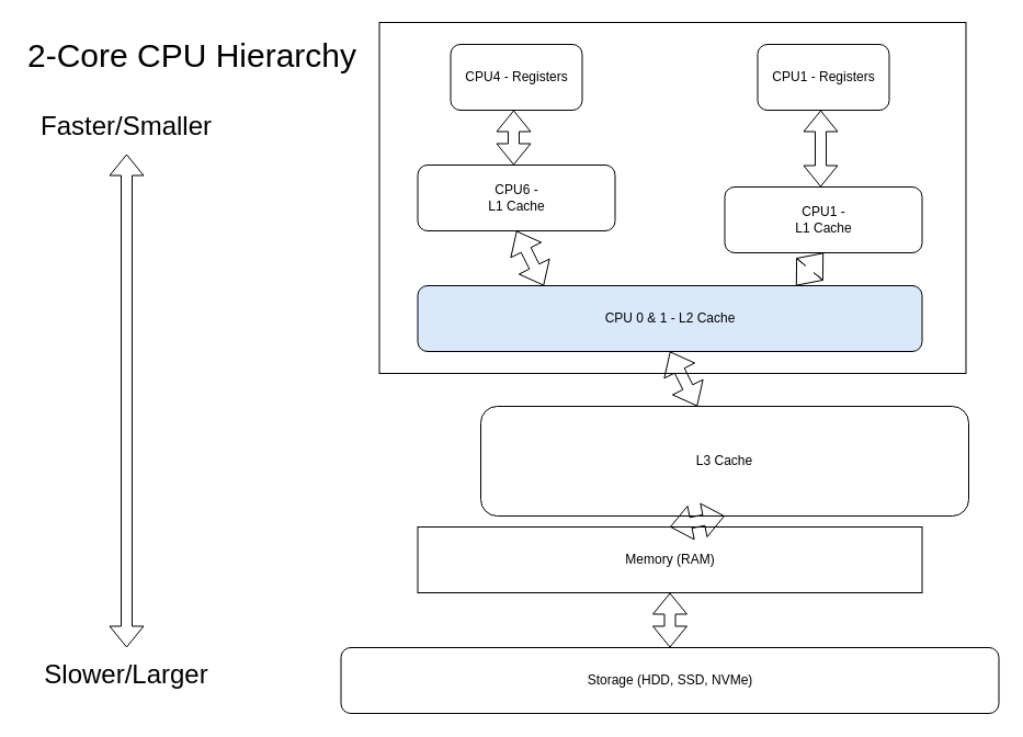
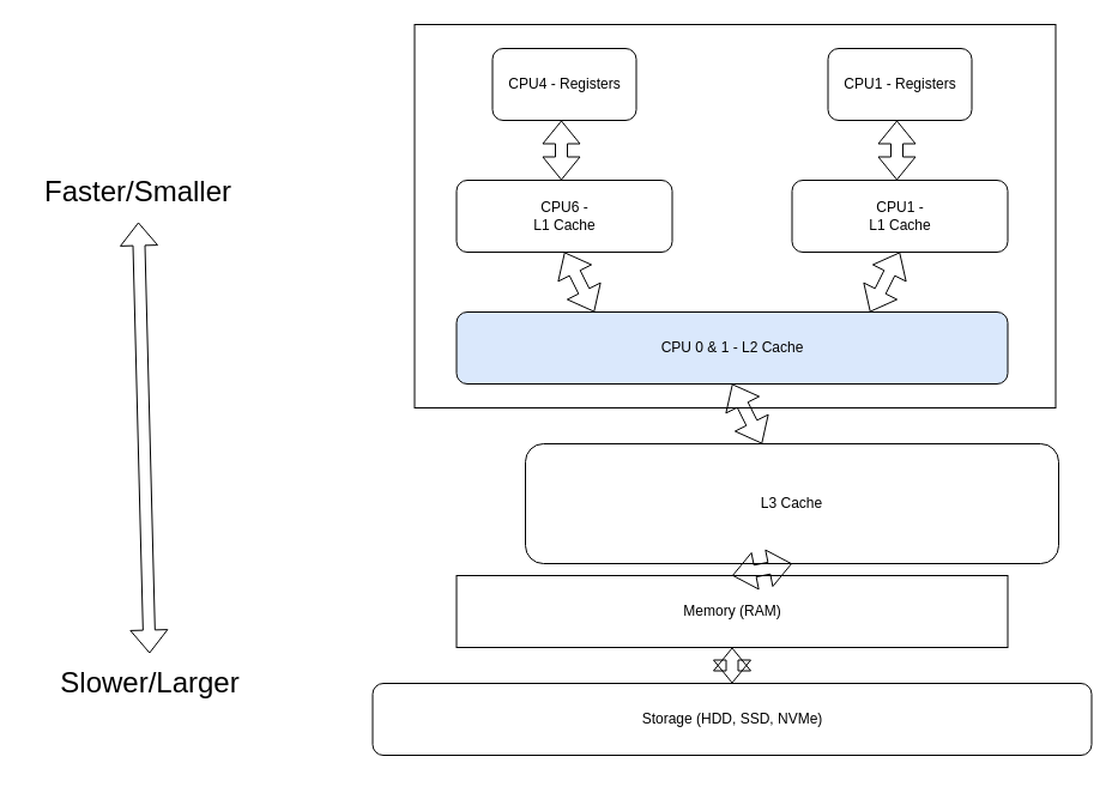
  <mxCell id="0" />
  <mxCell id="1" parent="0" />
  <mxCell id="2" value="" style="rounded=0;whiteSpace=wrap;html=1;" vertex="1" parent="1"><mxGeometry x="345.5" y="20" width="535" height="320" as="geometry" /></mxCell>
  <mxCell id="3" value="CPU4 - Registers" style="rounded=1;whiteSpace=wrap;html=1;" parent="1" vertex="1"><mxGeometry x="410.5" y="40" width="120" height="60" as="geometry" /></mxCell>
  <mxCell id="4" value="CPU6 - &lt;br&gt;&lt;div&gt;L1 Cache&lt;/div&gt;" style="rounded=1;whiteSpace=wrap;html=1;" parent="1" vertex="1"><mxGeometry x="380.5" y="150" width="180" height="60" as="geometry" /></mxCell>
  <mxCell id="5" value="CPU 0 &amp;amp; 1 - L2 Cache" style="rounded=1;whiteSpace=wrap;html=1;fillColor=#dae8fc;" parent="1" vertex="1"><mxGeometry x="380.5" y="260" width="460" height="60" as="geometry" /></mxCell>
  <mxCell id="6" value="L3 Cache" style="rounded=1;whiteSpace=wrap;html=1;" parent="1" vertex="1"><mxGeometry x="438" y="370" width="445" height="100" as="geometry" /></mxCell>
  <mxCell id="7" value="Memory (RAM)" style="whiteSpace=wrap;html=1;rounded=0;" parent="1" vertex="1"><mxGeometry x="380.5" y="480" width="460" height="60" as="geometry" /></mxCell>
- <mxCell id="8" value="Storage (HDD, SSD, NVMe)" style="rounded=1;whiteSpace=wrap;html=1;" parent="1" vertex="1"><mxGeometry x="310.5" y="590" width="600" height="60" as="geometry" /></mxCell>
- <mxCell id="9" value="&lt;font style=&quot;font-size: 24px;&quot;&gt;Faster/Smaller&lt;/font&gt;" style="text;html=1;strokeColor=none;fillColor=none;align=center;verticalAlign=middle;whiteSpace=wrap;rounded=0;" parent="1" vertex="1"><mxGeometry x="20" y="90" width="190" height="50" as="geometry" /></mxCell>
- <mxCell id="10" value="&lt;font style=&quot;font-size: 24px;&quot;&gt;Slower/Larger&lt;/font&gt;" style="text;html=1;strokeColor=none;fillColor=none;align=center;verticalAlign=middle;whiteSpace=wrap;rounded=0;" parent="1" vertex="1"><mxGeometry x="20" y="590" width="190" height="50" as="geometry" /></mxCell>
+ <mxCell id="8" value="Storage (HDD, SSD, NVMe)" style="rounded=1;whiteSpace=wrap;html=1;" parent="1" vertex="1"><mxGeometry x="310.5" y="570" width="600" height="60" as="geometry" /></mxCell>
+ <mxCell id="9" value="&lt;font style=&quot;font-size: 24px;&quot;&gt;Faster/Smaller&lt;/font&gt;" style="text;html=1;strokeColor=none;fillColor=none;align=center;verticalAlign=middle;whiteSpace=wrap;rounded=0;" parent="1" vertex="1"><mxGeometry x="20" y="135" width="190" height="50" as="geometry" /></mxCell>
+ <mxCell id="10" value="&lt;font style=&quot;font-size: 24px;&quot;&gt;Slower/Larger&lt;/font&gt;" style="text;html=1;strokeColor=none;fillColor=none;align=center;verticalAlign=middle;whiteSpace=wrap;rounded=0;" parent="1" vertex="1"><mxGeometry x="30" y="545" width="190" height="50" as="geometry" /></mxCell>
  <mxCell id="11" value="" style="shape=flexArrow;endArrow=classic;startArrow=classic;html=1;rounded=0;entryX=0.5;entryY=1;entryDx=0;entryDy=0;exitX=0.25;exitY=0;exitDx=0;exitDy=0;" edge="1" parent="1" source="5" target="4"><mxGeometry width="100" height="100" relative="1" as="geometry"><mxPoint x="480.5" y="310" as="sourcePoint" /><mxPoint x="580.5" y="210" as="targetPoint" /></mxGeometry></mxCell>
  <mxCell id="12" value="" style="shape=flexArrow;endArrow=classic;startArrow=classic;html=1;rounded=0;entryX=0.5;entryY=1;entryDx=0;entryDy=0;" edge="1" parent="1" source="6" target="5"><mxGeometry width="100" height="100" relative="1" as="geometry"><mxPoint x="555" y="420" as="sourcePoint" /><mxPoint x="655" y="320" as="targetPoint" /></mxGeometry></mxCell>
  <mxCell id="13" value="" style="shape=flexArrow;endArrow=classic;startArrow=classic;html=1;rounded=0;entryX=0.5;entryY=1;entryDx=0;entryDy=0;exitX=0.5;exitY=0;exitDx=0;exitDy=0;" edge="1" parent="1" source="7" target="6"><mxGeometry width="100" height="100" relative="1" as="geometry"><mxPoint x="620" y="380" as="sourcePoint" /><mxPoint x="620" y="330" as="targetPoint" /></mxGeometry></mxCell>
  <mxCell id="14" value="" style="shape=flexArrow;endArrow=classic;startArrow=classic;html=1;rounded=0;entryX=0.5;entryY=1;entryDx=0;entryDy=0;" edge="1" parent="1" source="8" target="7"><mxGeometry width="100" height="100" relative="1" as="geometry"><mxPoint x="621" y="490" as="sourcePoint" /><mxPoint x="621" y="440" as="targetPoint" /></mxGeometry></mxCell>
  <mxCell id="15" value="" style="shape=flexArrow;endArrow=classic;startArrow=classic;html=1;rounded=0;entryX=0.5;entryY=1;entryDx=0;entryDy=0;" edge="1" parent="1" source="10" target="9"><mxGeometry width="100" height="100" relative="1" as="geometry"><mxPoint x="120" y="380" as="sourcePoint" /><mxPoint x="220" y="280" as="targetPoint" /></mxGeometry></mxCell>
- <mxCell id="16" value="&lt;font style=&quot;font-size: 30px;&quot;&gt;2-Core CPU Hierarchy&lt;br&gt;&lt;/font&gt;" style="text;html=1;strokeColor=none;fillColor=none;align=center;verticalAlign=middle;whiteSpace=wrap;rounded=0;" vertex="1" parent="1"><mxGeometry x="20" y="20" width="310" height="60" as="geometry" /></mxCell>
  <mxCell id="17" value="" style="shape=flexArrow;endArrow=classic;startArrow=classic;html=1;rounded=0;entryX=0.5;entryY=1;entryDx=0;entryDy=0;exitX=0.486;exitY=0;exitDx=0;exitDy=0;exitPerimeter=0;" edge="1" parent="1" source="4"><mxGeometry width="100" height="100" relative="1" as="geometry"><mxPoint x="473" y="150" as="sourcePoint" /><mxPoint x="468" y="100" as="targetPoint" /></mxGeometry></mxCell>
  <mxCell id="18" value="CPU1 - Registers" style="rounded=1;whiteSpace=wrap;html=1;" vertex="1" parent="1"><mxGeometry x="690.5" y="40" width="120" height="60" as="geometry" /></mxCell>
  <mxCell id="19" value="" style="shape=flexArrow;endArrow=classic;startArrow=classic;html=1;rounded=0;entryX=0.5;entryY=1;entryDx=0;entryDy=0;exitX=0.486;exitY=0;exitDx=0;exitDy=0;exitPerimeter=0;" edge="1" source="20" parent="1"><mxGeometry width="100" height="100" relative="1" as="geometry"><mxPoint x="753" y="150" as="sourcePoint" /><mxPoint x="748" y="100" as="targetPoint" /></mxGeometry></mxCell>
- <mxCell id="20" value="CPU1 - &lt;br&gt;&lt;div&gt;L1 Cache&lt;/div&gt;" style="rounded=1;whiteSpace=wrap;html=1;" vertex="1" parent="1"><mxGeometry x="660.5" y="170" width="180" height="60" as="geometry" /></mxCell>
+ <mxCell id="20" value="CPU1 - &lt;br&gt;&lt;div&gt;L1 Cache&lt;/div&gt;" style="rounded=1;whiteSpace=wrap;html=1;" vertex="1" parent="1"><mxGeometry x="660.5" y="150" width="180" height="60" as="geometry" /></mxCell>
  <mxCell id="21" value="" style="shape=flexArrow;endArrow=classic;startArrow=classic;html=1;rounded=0;entryX=0.5;entryY=1;entryDx=0;entryDy=0;exitX=0.75;exitY=0;exitDx=0;exitDy=0;" edge="1" target="20" parent="1" source="5"><mxGeometry width="100" height="100" relative="1" as="geometry"><mxPoint x="756" y="260" as="sourcePoint" /><mxPoint x="840.5" y="210" as="targetPoint" /></mxGeometry></mxCell>
